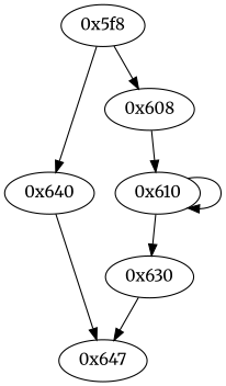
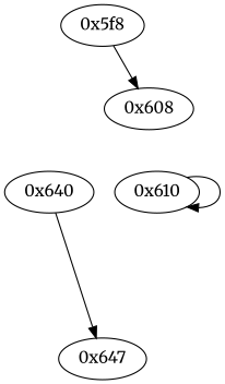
  digraph {
    fontname=Merriweather
    node [fontname=Merriweather]
    edge [fontname=Merriweather]
    "0x610" [opcode="[u'ldr', u'mov', u'add', u'add', u'cmp', u'ldrb', u'add', u'b']"]
-   "0x630" [opcode="[u'add', u'add', u'sub', u'b']"]
    n3 [label="0x647" opcode="[u'ldr', u'add', u'bl', u'mov', u'pop']"]
    "0x640" [opcode="[u'mov']"]
    "0x608" [opcode="[u'mov', u'mov']"]
    "0x5f8" [opcode="[u'push', u'mov', u'cmp', u'b']"]
    "0x610" -> "0x610"
-   "0x610" -> "0x630"
-   "0x630" -> n3
    "0x640" -> n3
-   "0x608" -> "0x610"
-   "0x5f8" -> "0x640"
    "0x5f8" -> "0x608"
  }
